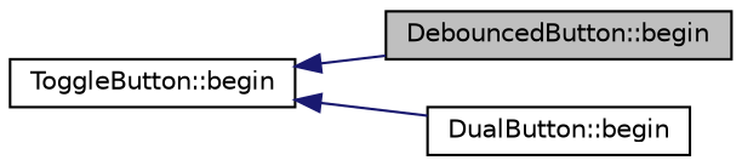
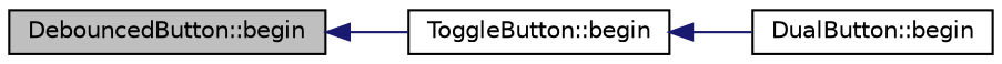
  digraph {
    fontname="DejaVu Sans"
    rankdir=LR
    node [color=black fillcolor=white fontname="DejaVu Sans" fontsize=10 shape=record style=filled]
    edge [color=midnightblue dir=back fontname="DejaVu Sans" fontsize=10 labelfontname=Helvetica labelfontsize=10 style=solid]
    n1 [fillcolor=grey75 fontcolor=black height=0.2 label="DebouncedButton::begin" width=0.4]
    n2 [height=0.2 label="ToggleButton::begin" width=0.4]
    n3 [height=0.2 label="DualButton::begin" width=0.4]
-   n2 -> n1
+   n1 -> n2
    n2 -> n3
  }
